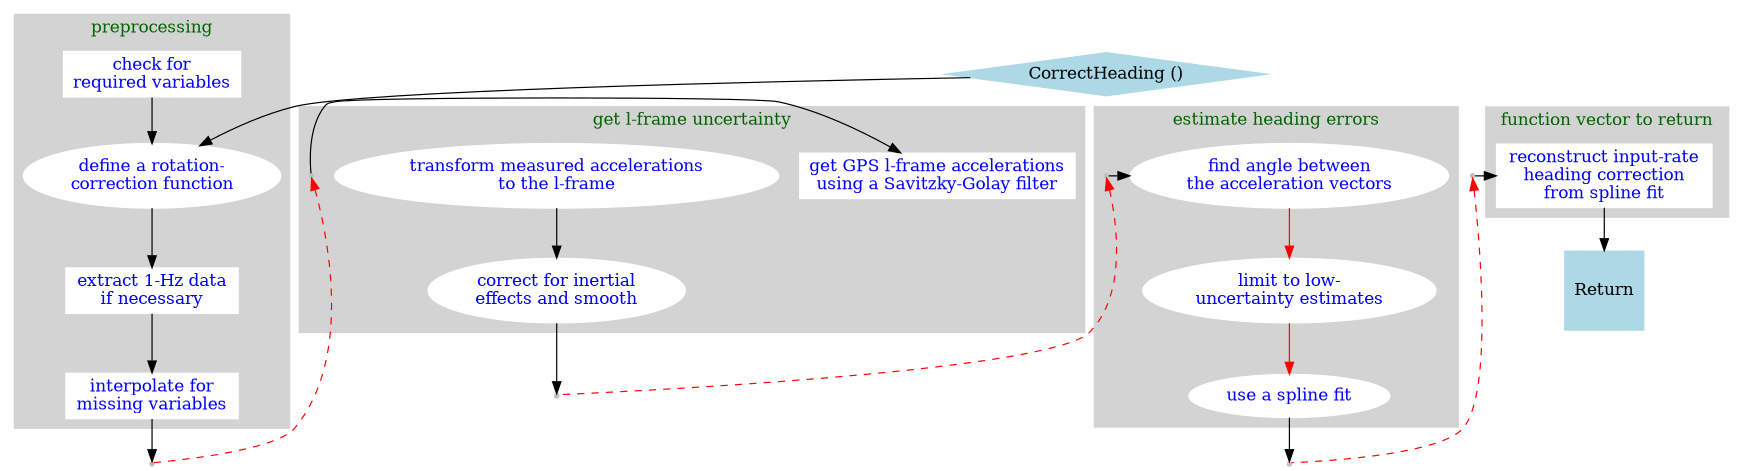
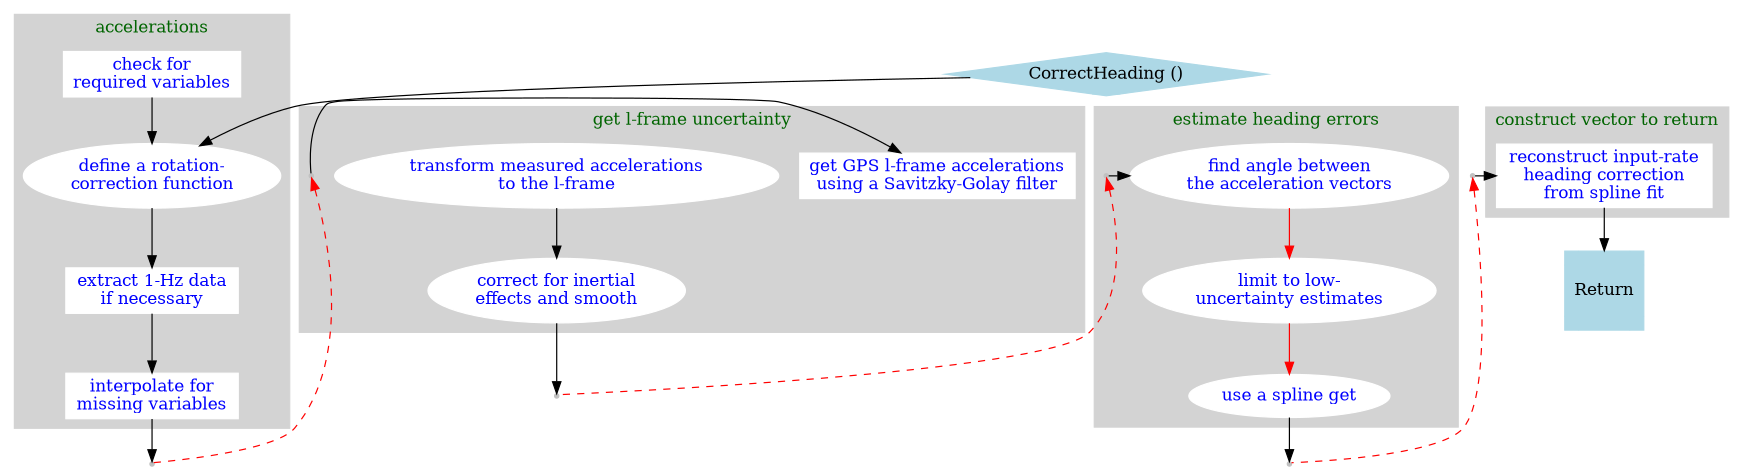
  digraph {
    node [color=white fontcolor=blue style=filled]
    edge [weight=20]
    "check for\nrequired variables" [shape=box width=2]
    "define a rotation-\ncorrection function"
    "extract 1-Hz data\nif necessary" [shape=box width=2]
    "interpolate for\nmissing variables" [shape=box width=2]
    "(b)" [color=gray shape=point]
    "get GPS l-frame accelerations\nusing a Savitzky-Golay filter" [shape=box width=3]
    "transform measured accelerations\nto the l-frame"
    "correct for inertial\neffects and smooth"
    "reconstruct input-rate\nheading correction\nfrom spline fit" [shape=box weight=30 width=2.5]
    "(d)" [color=gray shape=point]
    "find angle between\nthe acceleration vectors"
    "limit to low-\nuncertainty estimates"
-   "use a spline fit"
+   "use a spline fit" [label="use a spline get"]
    "(a)" [color=gray shape=point fontcolor=""]
    "(c)" [color=gray shape=point fontcolor=""]
    Return [color=lightblue shape=Msquare fontcolor=""]
    "(e)" [color=gray shape=point fontcolor=""]
    "CorrectHeading ()" [color=lightblue shape=Mdiamond fontcolor=""]
    "(f)" [color=gray shape=point fontcolor=""]
    subgraph cluster_1 {
      color=lightgrey
      fontcolor=darkgreen
-     label=preprocessing
+     label=accelerations
      style=filled
      "check for\nrequired variables"
      "define a rotation-\ncorrection function"
      "extract 1-Hz data\nif necessary"
      "interpolate for\nmissing variables"
    }
    subgraph cluster_2 {
      color=lightgrey
      fontcolor=darkgreen
      label="get l-frame uncertainty"
      style=filled
      "(b)"
      "get GPS l-frame accelerations\nusing a Savitzky-Golay filter"
      "transform measured accelerations\nto the l-frame"
      "correct for inertial\neffects and smooth"
    }
    subgraph cluster_3 {
      color=lightgrey
      fontcolor=darkgreen
-     label="function vector to return"
+     label="construct vector to return"
      style=filled
      "reconstruct input-rate\nheading correction\nfrom spline fit"
    }
    subgraph cluster_4 {
      color=lightgrey
      fontcolor=darkgreen
      label="estimate heading errors"
      style=filled
      "(d)"
      "find angle between\nthe acceleration vectors"
      "limit to low-\nuncertainty estimates"
      "use a spline fit"
    }
    "check for\nrequired variables" -> "define a rotation-\ncorrection function" [weight=9]
    "define a rotation-\ncorrection function" -> "extract 1-Hz data\nif necessary" [weight=9]
    "extract 1-Hz data\nif necessary" -> "interpolate for\nmissing variables" [weight=9]
    "interpolate for\nmissing variables" -> "(a)" [weight=10]
    "(b)" -> "get GPS l-frame accelerations\nusing a Savitzky-Golay filter" [minlen=0.1]
    "transform measured accelerations\nto the l-frame" -> "correct for inertial\neffects and smooth"
    "correct for inertial\neffects and smooth" -> "(c)" [weight=10]
    "reconstruct input-rate\nheading correction\nfrom spline fit" -> Return
    "(d)" -> "find angle between\nthe acceleration vectors" [minlen=0.1]
    "(d)" -> "(c)" [color=red dir=back style=dashed weight=0]
    "find angle between\nthe acceleration vectors" -> "limit to low-\nuncertainty estimates" [color=red weight=10]
    "limit to low-\nuncertainty estimates" -> "use a spline fit" [color=red weight=10]
    "use a spline fit" -> "(e)" [weight=10]
    "(a)" -> "(b)" [color=red style=dashed weight=1]
    "CorrectHeading ()" -> "define a rotation-\ncorrection function" [weight=1]
    "CorrectHeading ()" -> "(b)" [style=invis weight=18]
    "CorrectHeading ()" -> "(d)" [style=invis weight=19]
    "CorrectHeading ()" -> "(f)" [style=invis]
    "(f)" -> "reconstruct input-rate\nheading correction\nfrom spline fit" [minlen=0.1]
    "(f)" -> "(e)" [color=red dir=back style=dashed weight=1]
  }
